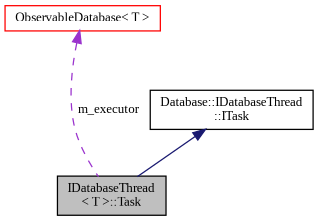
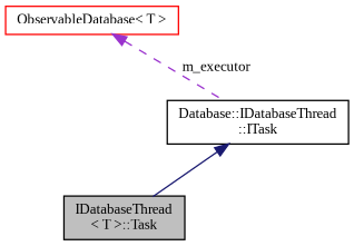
  digraph {
    fontname="Liberation Serif"
    node [color=black fillcolor=white fontname="Liberation Serif" fontsize=10 shape=record style=filled]
    edge [dir=back fontname="Liberation Serif" fontsize=10 labelfontname=Helvetica labelfontsize=10]
    n1 [fillcolor=grey75 fontcolor=black height=0.2 label="IDatabaseThread\l\< T \>::Task" width=0.4]
    n2 [height=0.2 label="Database::IDatabaseThread\l::ITask" width=0.4]
    n3 [color=red height=0.2 label="ObservableDatabase\< T \>" width=0.4]
    n2 -> n1 [color=midnightblue style=solid]
-   n3 -> n1 [color=darkorchid3 label=" m_executor" style=dashed]
+   n3 -> n2 [color=darkorchid3 label=" m_executor" style=dashed]
  }
